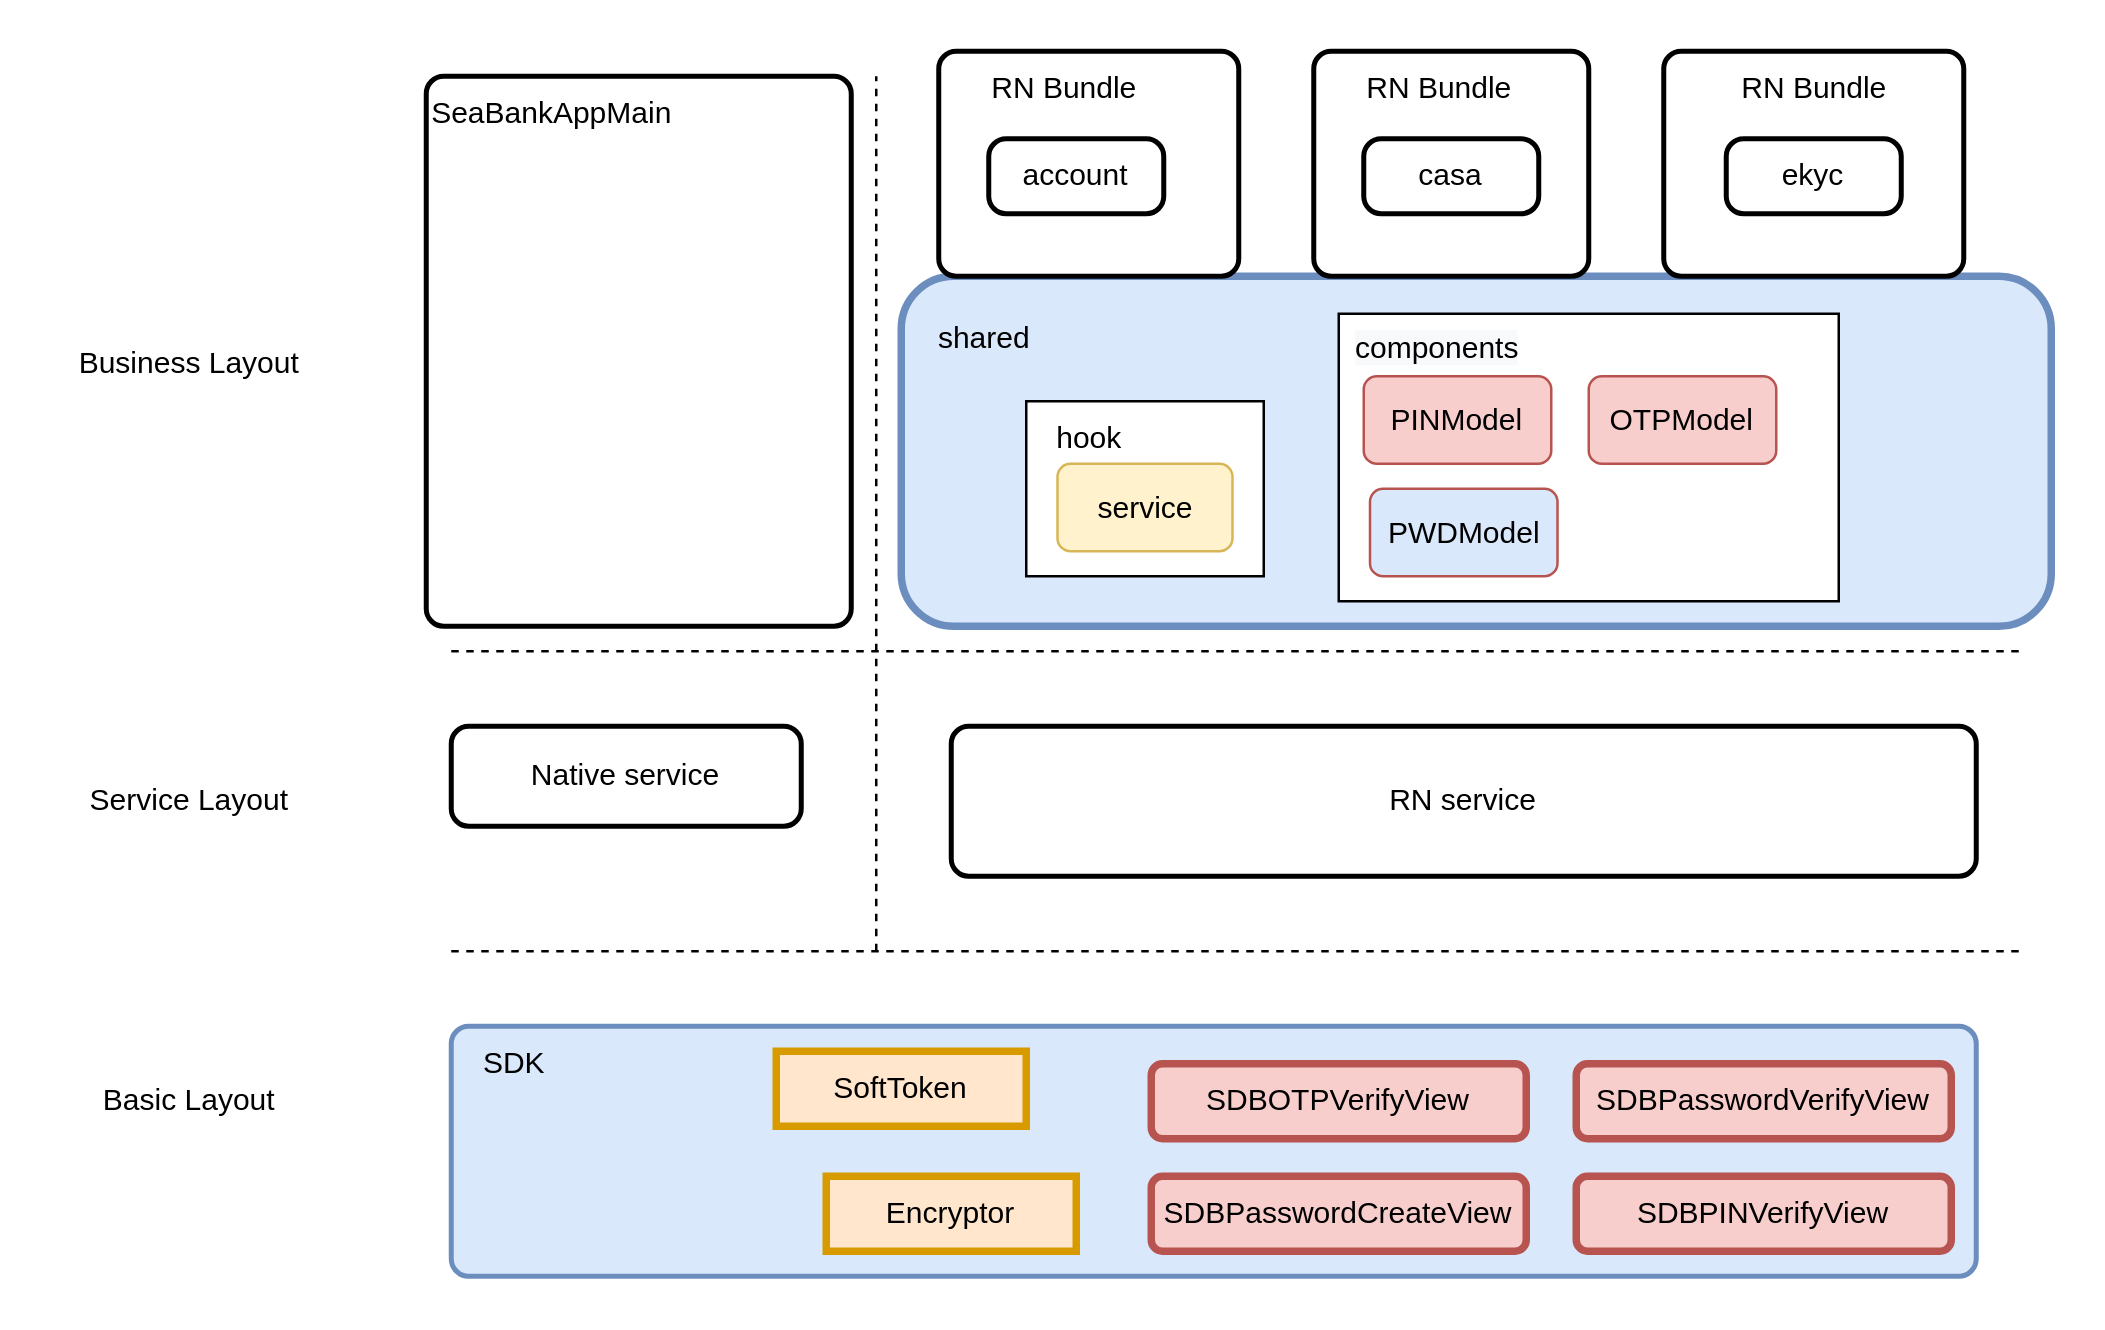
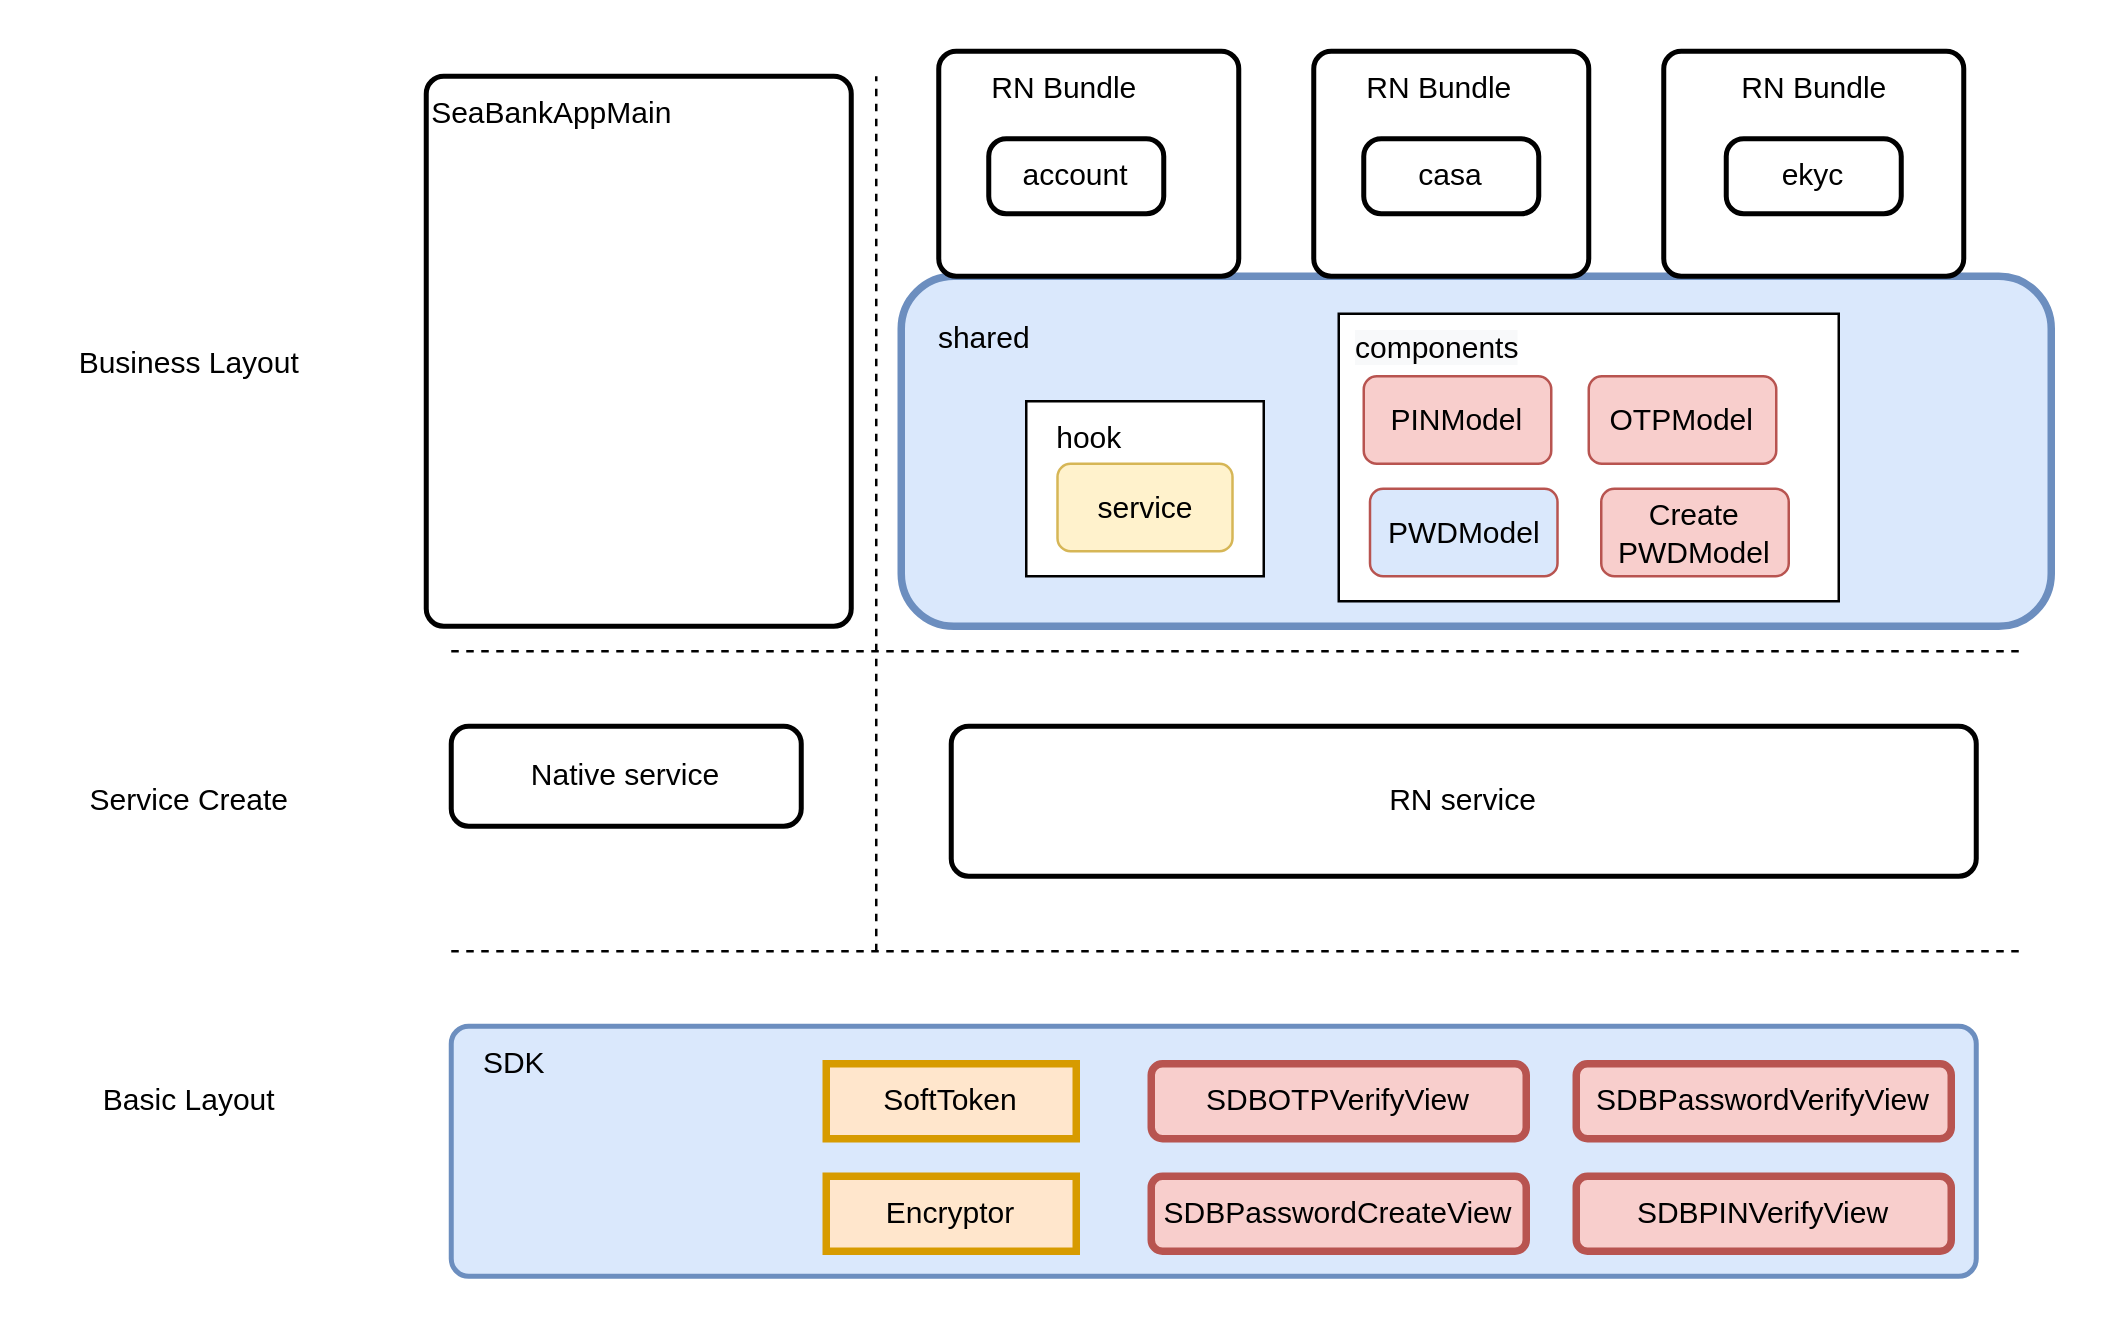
  <mxCell id="0" />
  <mxCell id="1" parent="0" />
  <mxCell id="2" value="" style="rounded=1;whiteSpace=wrap;html=1;fillColor=#dae8fc;strokeColor=#6c8ebf;strokeWidth=3;" vertex="1" parent="1"><mxGeometry x="360" y="110" width="460" height="140" as="geometry" /></mxCell>
  <mxCell id="3" value="" style="whiteSpace=wrap;html=1;" vertex="1" parent="1"><mxGeometry x="535" y="125" width="200" height="115" as="geometry" /></mxCell>
  <mxCell id="4" value="" style="rounded=1;whiteSpace=wrap;html=1;absoluteArcSize=1;arcSize=14;strokeWidth=2;" vertex="1" parent="1"><mxGeometry x="170" y="30" width="170" height="220" as="geometry" /></mxCell>
  <mxCell id="5" value="" style="rounded=1;whiteSpace=wrap;html=1;absoluteArcSize=1;arcSize=14;strokeWidth=2;" vertex="1" parent="1"><mxGeometry x="375" y="20" width="120" height="90" as="geometry" /></mxCell>
  <mxCell id="6" value="RN Bundle" style="text;html=1;align=center;verticalAlign=middle;resizable=0;points=[];autosize=1;strokeColor=none;fillColor=none;" vertex="1" parent="1"><mxGeometry x="385" y="20" width="80" height="30" as="geometry" /></mxCell>
  <mxCell id="7" value="" style="rounded=1;whiteSpace=wrap;html=1;absoluteArcSize=1;arcSize=14;strokeWidth=2;" vertex="1" parent="1"><mxGeometry x="525" y="20" width="110" height="90" as="geometry" /></mxCell>
  <mxCell id="8" value="RN Bundle" style="text;html=1;align=center;verticalAlign=middle;resizable=0;points=[];autosize=1;strokeColor=none;fillColor=none;" vertex="1" parent="1"><mxGeometry x="535" y="20" width="80" height="30" as="geometry" /></mxCell>
  <mxCell id="9" value="" style="rounded=1;whiteSpace=wrap;html=1;absoluteArcSize=1;arcSize=14;strokeWidth=2;" vertex="1" parent="1"><mxGeometry x="665" y="20" width="120" height="90" as="geometry" /></mxCell>
  <mxCell id="10" value="RN Bundle" style="text;html=1;align=center;verticalAlign=middle;resizable=0;points=[];autosize=1;strokeColor=none;fillColor=none;" vertex="1" parent="1"><mxGeometry x="685" y="20" width="80" height="30" as="geometry" /></mxCell>
  <mxCell id="11" value="&lt;span style=&quot;&quot;&gt;account&lt;/span&gt;" style="rounded=1;whiteSpace=wrap;html=1;absoluteArcSize=1;arcSize=14;strokeWidth=2;" vertex="1" parent="1"><mxGeometry x="395" y="55" width="70" height="30" as="geometry" /></mxCell>
  <mxCell id="12" value="&lt;span style=&quot;&quot;&gt;casa&lt;/span&gt;" style="rounded=1;whiteSpace=wrap;html=1;absoluteArcSize=1;arcSize=14;strokeWidth=2;" vertex="1" parent="1"><mxGeometry x="545" y="55" width="70" height="30" as="geometry" /></mxCell>
  <mxCell id="13" value="&lt;span style=&quot;&quot;&gt;ekyc&lt;/span&gt;" style="rounded=1;whiteSpace=wrap;html=1;absoluteArcSize=1;arcSize=14;strokeWidth=2;" vertex="1" parent="1"><mxGeometry x="690" y="55" width="70" height="30" as="geometry" /></mxCell>
  <mxCell id="14" value="SeaBankAppMain" style="text;html=1;align=center;verticalAlign=middle;resizable=0;points=[];autosize=1;strokeColor=none;fillColor=none;" vertex="1" parent="1"><mxGeometry x="160" y="30" width="120" height="30" as="geometry" /></mxCell>
  <mxCell id="15" value="Business Layout" style="text;html=1;align=center;verticalAlign=middle;resizable=0;points=[];autosize=1;strokeColor=none;fillColor=none;" vertex="1" parent="1"><mxGeometry x="20" y="130" width="110" height="30" as="geometry" /></mxCell>
  <mxCell id="16" value="Native service" style="rounded=1;whiteSpace=wrap;html=1;absoluteArcSize=1;arcSize=14;strokeWidth=2;" vertex="1" parent="1"><mxGeometry x="180" y="290" width="140" height="40" as="geometry" /></mxCell>
  <mxCell id="17" value="RN service" style="rounded=1;whiteSpace=wrap;html=1;absoluteArcSize=1;arcSize=14;strokeWidth=2;" vertex="1" parent="1"><mxGeometry x="380" y="290" width="410" height="60" as="geometry" /></mxCell>
  <mxCell id="18" value="" style="rounded=1;whiteSpace=wrap;html=1;absoluteArcSize=1;arcSize=14;strokeWidth=2;fillColor=#dae8fc;strokeColor=#6c8ebf;" vertex="1" parent="1"><mxGeometry x="180" y="410" width="610" height="100" as="geometry" /></mxCell>
- <mxCell id="19" value="Service Layout" style="text;html=1;align=center;verticalAlign=middle;resizable=0;points=[];autosize=1;strokeColor=none;fillColor=none;" vertex="1" parent="1"><mxGeometry x="25" y="305" width="100" height="30" as="geometry" /></mxCell>
+ <mxCell id="19" value="Service Create" style="text;html=1;align=center;verticalAlign=middle;resizable=0;points=[];autosize=1;strokeColor=none;fillColor=none;" vertex="1" parent="1"><mxGeometry x="25" y="305" width="100" height="30" as="geometry" /></mxCell>
  <mxCell id="20" value="Basic Layout" style="text;html=1;align=center;verticalAlign=middle;resizable=0;points=[];autosize=1;strokeColor=none;fillColor=none;" vertex="1" parent="1"><mxGeometry x="30" y="425" width="90" height="30" as="geometry" /></mxCell>
  <mxCell id="21" value="" style="endArrow=none;dashed=1;html=1;rounded=0;" edge="1" parent="1"><mxGeometry width="50" height="50" relative="1" as="geometry"><mxPoint x="350" y="380" as="sourcePoint" /><mxPoint x="350" y="30" as="targetPoint" /></mxGeometry></mxCell>
  <mxCell id="22" value="" style="endArrow=none;dashed=1;html=1;rounded=0;" edge="1" parent="1"><mxGeometry width="50" height="50" relative="1" as="geometry"><mxPoint x="180" y="260" as="sourcePoint" /><mxPoint x="810" y="260" as="targetPoint" /></mxGeometry></mxCell>
  <mxCell id="23" value="" style="endArrow=none;dashed=1;html=1;rounded=0;" edge="1" parent="1"><mxGeometry width="50" height="50" relative="1" as="geometry"><mxPoint x="180" y="380" as="sourcePoint" /><mxPoint x="810" y="380" as="targetPoint" /></mxGeometry></mxCell>
  <mxCell id="24" value="shared" style="text;html=1;align=center;verticalAlign=middle;resizable=0;points=[];autosize=1;strokeColor=none;fillColor=none;" vertex="1" parent="1"><mxGeometry x="362.5" y="120" width="60" height="30" as="geometry" /></mxCell>
  <mxCell id="25" value="PINModel" style="rounded=1;whiteSpace=wrap;html=1;fillColor=#f8cecc;strokeColor=#b85450;" vertex="1" parent="1"><mxGeometry x="545" y="150" width="75" height="35" as="geometry" /></mxCell>
  <mxCell id="26" value="OTPModel" style="rounded=1;whiteSpace=wrap;html=1;fillColor=#f8cecc;strokeColor=#b85450;" vertex="1" parent="1"><mxGeometry x="635" y="150" width="75" height="35" as="geometry" /></mxCell>
  <mxCell id="27" value="&lt;meta charset=&quot;utf-8&quot;&gt;&lt;span style=&quot;color: rgb(0, 0, 0); font-family: Helvetica; font-size: 12px; font-style: normal; font-variant-ligatures: normal; font-variant-caps: normal; font-weight: 400; letter-spacing: normal; orphans: 2; text-align: center; text-indent: 0px; text-transform: none; widows: 2; word-spacing: 0px; -webkit-text-stroke-width: 0px; background-color: rgb(248, 249, 250); text-decoration-thickness: initial; text-decoration-style: initial; text-decoration-color: initial; float: none; display: inline !important;&quot;&gt;components&lt;/span&gt;" style="text;whiteSpace=wrap;html=1;" vertex="1" parent="1"><mxGeometry x="540" y="125" width="100" height="40" as="geometry" /></mxCell>
  <mxCell id="28" value="PWDModel" style="rounded=1;whiteSpace=wrap;html=1;fillColor=#dae8fc;strokeColor=#b85450;" vertex="1" parent="1"><mxGeometry x="547.5" y="195" width="75" height="35" as="geometry" /></mxCell>
  <mxCell id="29" value="" style="whiteSpace=wrap;html=1;" vertex="1" parent="1"><mxGeometry x="410" y="160" width="95" height="70" as="geometry" /></mxCell>
  <mxCell id="30" value="&lt;span style=&quot;&quot;&gt;hook&lt;/span&gt;" style="text;html=1;align=center;verticalAlign=middle;resizable=0;points=[];autosize=1;strokeColor=none;fillColor=none;" vertex="1" parent="1"><mxGeometry x="410" y="160" width="50" height="30" as="geometry" /></mxCell>
  <mxCell id="31" value="service" style="rounded=1;whiteSpace=wrap;html=1;fillColor=#fff2cc;strokeColor=#d6b656;" vertex="1" parent="1"><mxGeometry x="422.5" y="185" width="70" height="35" as="geometry" /></mxCell>
+ <mxCell id="32" value="Create PWDModel" style="rounded=1;whiteSpace=wrap;html=1;fillColor=#f8cecc;strokeColor=#b85450;" vertex="1" parent="1"><mxGeometry x="640" y="195" width="75" height="35" as="geometry" /></mxCell>
  <mxCell id="33" value="SDBOTPVerifyView" style="rounded=1;whiteSpace=wrap;html=1;strokeWidth=3;fillColor=#f8cecc;strokeColor=#b85450;" vertex="1" parent="1"><mxGeometry x="460" y="425" width="150" height="30" as="geometry" /></mxCell>
  <mxCell id="34" value="SDBPasswordVerifyView" style="rounded=1;whiteSpace=wrap;html=1;strokeWidth=3;fillColor=#f8cecc;strokeColor=#b85450;" vertex="1" parent="1"><mxGeometry x="630" y="425" width="150" height="30" as="geometry" /></mxCell>
  <mxCell id="35" value="SDBPasswordCreateView" style="rounded=1;whiteSpace=wrap;html=1;strokeWidth=3;fillColor=#f8cecc;strokeColor=#b85450;" vertex="1" parent="1"><mxGeometry x="460" y="470" width="150" height="30" as="geometry" /></mxCell>
  <mxCell id="36" value="SDBPINVerifyView" style="rounded=1;whiteSpace=wrap;html=1;strokeWidth=3;fillColor=#f8cecc;strokeColor=#b85450;" vertex="1" parent="1"><mxGeometry x="630" y="470" width="150" height="30" as="geometry" /></mxCell>
  <mxCell id="37" value="&lt;span style=&quot;&quot;&gt;SDK&lt;/span&gt;" style="text;html=1;align=center;verticalAlign=middle;resizable=0;points=[];autosize=1;strokeColor=none;fillColor=none;" vertex="1" parent="1"><mxGeometry x="180" y="410" width="50" height="30" as="geometry" /></mxCell>
- <mxCell id="38" value="SoftToken" style="whiteSpace=wrap;html=1;strokeWidth=3;fillColor=#ffe6cc;strokeColor=#d79b00;" vertex="1" parent="1"><mxGeometry x="310" y="420" width="100" height="30" as="geometry" /></mxCell>
+ <mxCell id="38" value="SoftToken" style="whiteSpace=wrap;html=1;strokeWidth=3;fillColor=#ffe6cc;strokeColor=#d79b00;" vertex="1" parent="1"><mxGeometry x="330" y="425" width="100" height="30" as="geometry" /></mxCell>
  <mxCell id="39" value="Encryptor" style="whiteSpace=wrap;html=1;strokeWidth=3;fillColor=#ffe6cc;strokeColor=#d79b00;" vertex="1" parent="1"><mxGeometry x="330" y="470" width="100" height="30" as="geometry" /></mxCell>
